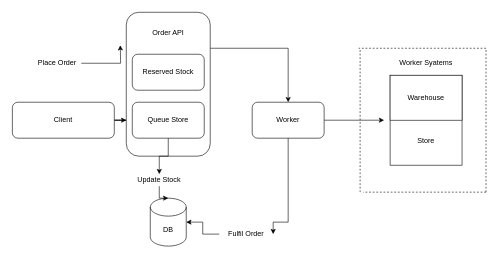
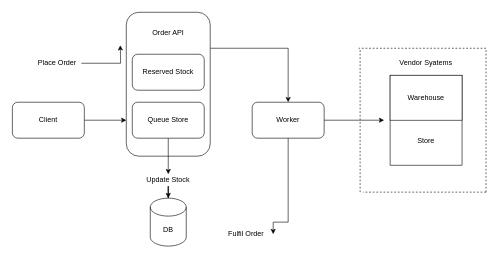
  <mxCell id="0" />
  <mxCell id="1" parent="0" />
  <mxCell id="2" style="edgeStyle=orthogonalEdgeStyle;rounded=0;orthogonalLoop=1;jettySize=auto;html=1;entryX=0;entryY=0.75;entryDx=0;entryDy=0;" edge="1" parent="1" source="3" target="5"><mxGeometry relative="1" as="geometry" /></mxCell>
- <mxCell id="3" value="Client" style="rounded=1;whiteSpace=wrap;html=1;" vertex="1" parent="1"><mxGeometry x="20" y="170" width="170" height="60" as="geometry" /></mxCell>
+ <mxCell id="3" value="Client" style="rounded=1;whiteSpace=wrap;html=1;" vertex="1" parent="1"><mxGeometry x="20" y="170" width="120" height="60" as="geometry" /></mxCell>
  <mxCell id="4" style="edgeStyle=orthogonalEdgeStyle;rounded=0;orthogonalLoop=1;jettySize=auto;html=1;exitX=1;exitY=0.25;exitDx=0;exitDy=0;entryX=0.5;entryY=0;entryDx=0;entryDy=0;" edge="1" parent="1" source="5" target="7"><mxGeometry relative="1" as="geometry" /></mxCell>
  <mxCell id="5" value="" style="rounded=1;whiteSpace=wrap;html=1;" vertex="1" parent="1"><mxGeometry x="210" y="20" width="140" height="240" as="geometry" /></mxCell>
  <mxCell id="6" style="edgeStyle=orthogonalEdgeStyle;rounded=0;orthogonalLoop=1;jettySize=auto;html=1;" edge="1" parent="1" source="7"><mxGeometry relative="1" as="geometry"><mxPoint x="640" y="200" as="targetPoint" /></mxGeometry></mxCell>
  <mxCell id="7" value="Worker" style="rounded=1;whiteSpace=wrap;html=1;" vertex="1" parent="1"><mxGeometry x="420" y="170" width="120" height="60" as="geometry" /></mxCell>
  <mxCell id="8" value="DB" style="shape=cylinder3;whiteSpace=wrap;html=1;boundedLbl=1;backgroundOutline=1;size=15;" vertex="1" parent="1"><mxGeometry x="250" y="330" width="60" height="80" as="geometry" /></mxCell>
  <mxCell id="9" value="" style="rounded=0;whiteSpace=wrap;html=1;" vertex="1" parent="1"><mxGeometry x="650" y="125" width="120" height="150" as="geometry" /></mxCell>
  <mxCell id="10" value="" style="endArrow=none;dashed=1;html=1;rounded=0;" edge="1" parent="1"><mxGeometry width="50" height="50" relative="1" as="geometry"><mxPoint x="600" y="320" as="sourcePoint" /><mxPoint x="600" y="80" as="targetPoint" /></mxGeometry></mxCell>
  <mxCell id="11" value="" style="endArrow=none;dashed=1;html=1;rounded=0;" edge="1" parent="1"><mxGeometry width="50" height="50" relative="1" as="geometry"><mxPoint x="810" y="320" as="sourcePoint" /><mxPoint x="605" y="320" as="targetPoint" /></mxGeometry></mxCell>
  <mxCell id="12" value="" style="endArrow=none;dashed=1;html=1;rounded=0;" edge="1" parent="1"><mxGeometry width="50" height="50" relative="1" as="geometry"><mxPoint x="810" y="320" as="sourcePoint" /><mxPoint x="810" y="80" as="targetPoint" /></mxGeometry></mxCell>
  <mxCell id="13" value="" style="endArrow=none;dashed=1;html=1;rounded=0;" edge="1" parent="1"><mxGeometry width="50" height="50" relative="1" as="geometry"><mxPoint x="810" y="80" as="sourcePoint" /><mxPoint x="597.5" y="80" as="targetPoint" /></mxGeometry></mxCell>
  <mxCell id="14" value="Reserved Stock" style="rounded=1;whiteSpace=wrap;html=1;" vertex="1" parent="1"><mxGeometry x="220" y="90" width="120" height="60" as="geometry" /></mxCell>
  <mxCell id="15" value="Queue Store" style="rounded=1;whiteSpace=wrap;html=1;" vertex="1" parent="1"><mxGeometry x="220" y="170" width="120" height="60" as="geometry" /></mxCell>
  <mxCell id="16" value="Order API" style="text;html=1;align=center;verticalAlign=middle;whiteSpace=wrap;rounded=0;" vertex="1" parent="1"><mxGeometry x="250" y="40" width="60" height="30" as="geometry" /></mxCell>
  <mxCell id="17" value="Warehouse" style="rounded=0;whiteSpace=wrap;html=1;" vertex="1" parent="1"><mxGeometry x="650" y="125" width="120" height="75" as="geometry" /></mxCell>
  <mxCell id="18" value="Store" style="text;html=1;align=center;verticalAlign=middle;whiteSpace=wrap;rounded=0;" vertex="1" parent="1"><mxGeometry x="680" y="220" width="60" height="30" as="geometry" /></mxCell>
- <mxCell id="19" value="Worker Syatems" style="text;html=1;align=center;verticalAlign=middle;whiteSpace=wrap;rounded=0;" vertex="1" parent="1"><mxGeometry x="640" y="90" width="140" height="30" as="geometry" /></mxCell>
+ <mxCell id="19" value="Vendor Syatems" style="text;html=1;align=center;verticalAlign=middle;whiteSpace=wrap;rounded=0;" vertex="1" parent="1"><mxGeometry x="640" y="90" width="140" height="30" as="geometry" /></mxCell>
  <mxCell id="20" style="edgeStyle=orthogonalEdgeStyle;rounded=0;orthogonalLoop=1;jettySize=auto;html=1;" edge="1" parent="1" source="21"><mxGeometry relative="1" as="geometry"><mxPoint x="200" y="75" as="targetPoint" /></mxGeometry></mxCell>
  <mxCell id="21" value="Place Order" style="text;html=1;align=center;verticalAlign=middle;whiteSpace=wrap;rounded=0;" vertex="1" parent="1"><mxGeometry x="55" y="90" width="80" height="30" as="geometry" /></mxCell>
- <mxCell id="22" style="edgeStyle=orthogonalEdgeStyle;rounded=0;orthogonalLoop=1;jettySize=auto;html=1;entryX=1;entryY=0.5;entryDx=0;entryDy=0;entryPerimeter=0;" edge="1" parent="1" source="27" target="8"><mxGeometry relative="1" as="geometry"><Array as="points" /></mxGeometry></mxCell>
  <mxCell id="23" style="edgeStyle=orthogonalEdgeStyle;rounded=0;orthogonalLoop=1;jettySize=auto;html=1;entryX=0.5;entryY=0;entryDx=0;entryDy=0;entryPerimeter=0;" edge="1" parent="1" source="25" target="8"><mxGeometry relative="1" as="geometry" /></mxCell>
  <mxCell id="24" value="" style="edgeStyle=orthogonalEdgeStyle;rounded=0;orthogonalLoop=1;jettySize=auto;html=1;entryX=0.5;entryY=0;entryDx=0;entryDy=0;entryPerimeter=0;" edge="1" parent="1" source="15" target="25"><mxGeometry relative="1" as="geometry"><mxPoint x="280" y="230" as="sourcePoint" /><mxPoint x="280" y="330" as="targetPoint" /></mxGeometry></mxCell>
- <mxCell id="25" value="Update Stock" style="text;html=1;align=center;verticalAlign=middle;whiteSpace=wrap;rounded=0;" vertex="1" parent="1"><mxGeometry x="215" y="290" width="100" height="20" as="geometry" /></mxCell>
+ <mxCell id="25" value="Update Stock" style="text;html=1;align=center;verticalAlign=middle;whiteSpace=wrap;rounded=0;" vertex="1" parent="1"><mxGeometry x="230" y="290" width="100" height="20" as="geometry" /></mxCell>
  <mxCell id="26" value="" style="edgeStyle=orthogonalEdgeStyle;rounded=0;orthogonalLoop=1;jettySize=auto;html=1;entryX=1;entryY=0.5;entryDx=0;entryDy=0;entryPerimeter=0;" edge="1" parent="1" source="7" target="27"><mxGeometry relative="1" as="geometry"><mxPoint x="480" y="230" as="sourcePoint" /><mxPoint x="310" y="370" as="targetPoint" /><Array as="points"><mxPoint x="480" y="370" /></Array></mxGeometry></mxCell>
  <mxCell id="27" value="Fulfil Order" style="text;html=1;align=center;verticalAlign=middle;whiteSpace=wrap;rounded=0;" vertex="1" parent="1"><mxGeometry x="365" y="375" width="90" height="30" as="geometry" /></mxCell>
